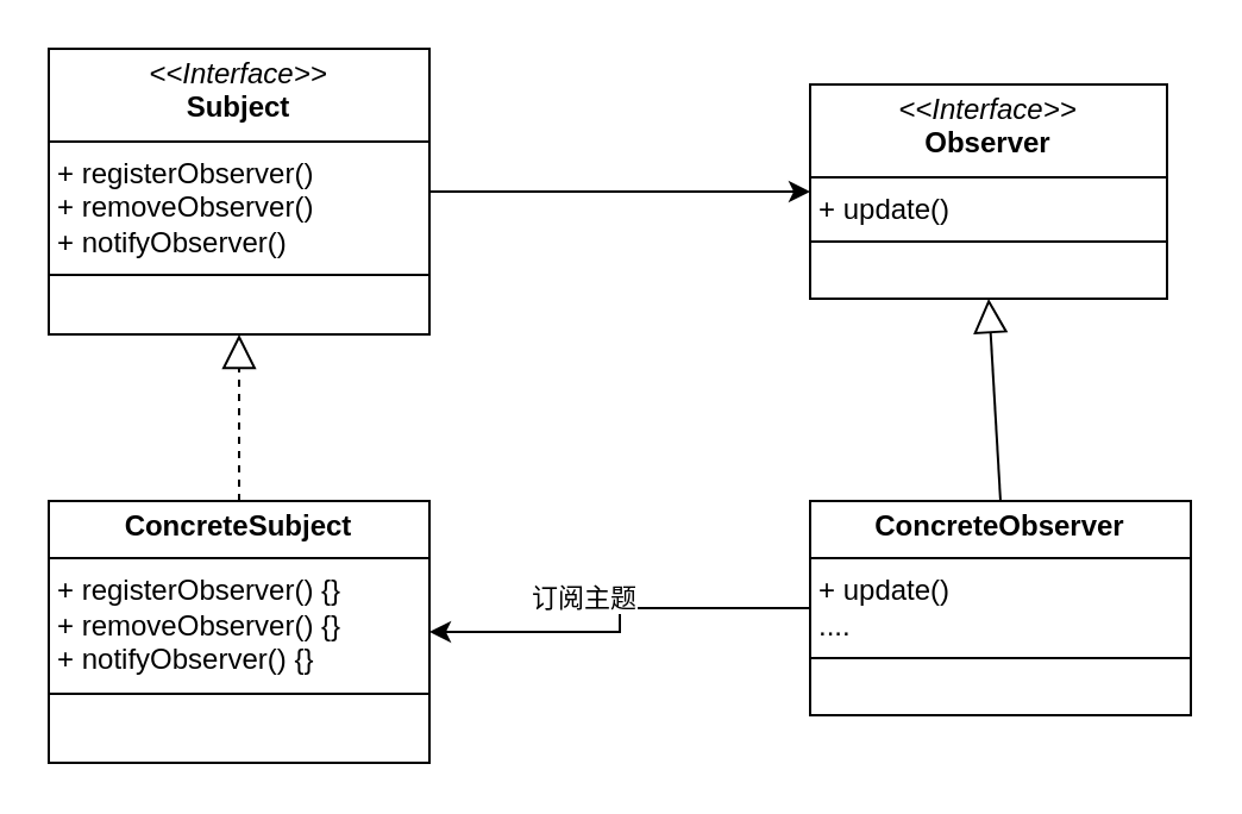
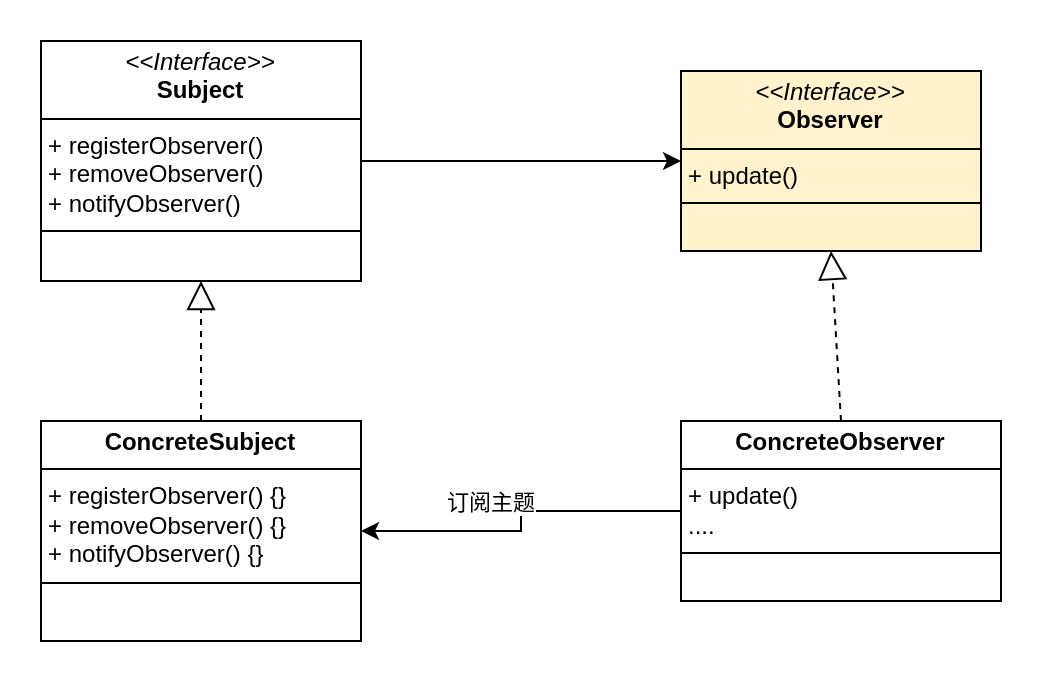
  <mxCell id="0" />
  <mxCell id="1" parent="0" />
  <mxCell id="2" style="edgeStyle=orthogonalEdgeStyle;rounded=0;orthogonalLoop=1;jettySize=auto;html=1;" edge="1" parent="1" source="3" target="6"><mxGeometry relative="1" as="geometry" /></mxCell>
  <mxCell id="3" value="&lt;p style=&quot;margin:0px;margin-top:4px;text-align:center;&quot;&gt;&lt;i&gt;&amp;lt;&amp;lt;Interface&amp;gt;&amp;gt;&lt;/i&gt;&lt;br&gt;&lt;b&gt;Subject&lt;/b&gt;&lt;/p&gt;&lt;hr size=&quot;1&quot; style=&quot;border-style:solid;&quot;&gt;&lt;p style=&quot;margin:0px;margin-left:4px;&quot;&gt;+ registerObserver()&lt;br&gt;+ removeObserver()&lt;/p&gt;&lt;p style=&quot;margin:0px;margin-left:4px;&quot;&gt;+ notifyObserver()&lt;/p&gt;&lt;hr size=&quot;1&quot; style=&quot;border-style:solid;&quot;&gt;&lt;p style=&quot;margin:0px;margin-left:4px;&quot;&gt;&lt;br&gt;&lt;/p&gt;" style="verticalAlign=top;align=left;overflow=fill;html=1;whiteSpace=wrap;" vertex="1" parent="1"><mxGeometry x="20" y="20" width="160" height="120" as="geometry" /></mxCell>
  <mxCell id="4" value="&lt;p style=&quot;margin:0px;margin-top:4px;text-align:center;&quot;&gt;&lt;b&gt;ConcreteSubject&lt;/b&gt;&lt;/p&gt;&lt;hr size=&quot;1&quot; style=&quot;border-style:solid;&quot;&gt;&lt;p style=&quot;margin:0px;margin-left:4px;&quot;&gt;+ registerObserver() {}&lt;/p&gt;&lt;p style=&quot;margin:0px;margin-left:4px;&quot;&gt;+ removeObserver() {}&lt;/p&gt;&lt;p style=&quot;margin:0px;margin-left:4px;&quot;&gt;+ notifyObserver() {}&lt;/p&gt;&lt;hr size=&quot;1&quot; style=&quot;border-style:solid;&quot;&gt;&lt;p style=&quot;margin:0px;margin-left:4px;&quot;&gt;&lt;br&gt;&lt;/p&gt;" style="verticalAlign=top;align=left;overflow=fill;html=1;whiteSpace=wrap;" vertex="1" parent="1"><mxGeometry x="20" y="210" width="160" height="110" as="geometry" /></mxCell>
  <mxCell id="5" value="" style="endArrow=block;dashed=1;endFill=0;endSize=12;html=1;rounded=0;exitX=0.5;exitY=0;exitDx=0;exitDy=0;entryX=0.5;entryY=1;entryDx=0;entryDy=0;" edge="1" parent="1" source="4" target="3"><mxGeometry width="160" relative="1" as="geometry"><mxPoint x="225" y="190" as="sourcePoint" /><mxPoint x="385" y="190" as="targetPoint" /></mxGeometry></mxCell>
- <mxCell id="6" value="&lt;p style=&quot;margin:0px;margin-top:4px;text-align:center;&quot;&gt;&lt;i&gt;&amp;lt;&amp;lt;Interface&amp;gt;&amp;gt;&lt;/i&gt;&lt;br&gt;&lt;b&gt;Observer&lt;/b&gt;&lt;/p&gt;&lt;hr size=&quot;1&quot; style=&quot;border-style:solid;&quot;&gt;&lt;p style=&quot;margin:0px;margin-left:4px;&quot;&gt;+ update()&lt;br&gt;&lt;/p&gt;&lt;hr size=&quot;1&quot; style=&quot;border-style:solid;&quot;&gt;&lt;p style=&quot;margin:0px;margin-left:4px;&quot;&gt;&lt;br&gt;&lt;/p&gt;" style="verticalAlign=top;align=left;overflow=fill;html=1;whiteSpace=wrap;" vertex="1" parent="1"><mxGeometry x="340" y="35" width="150" height="90" as="geometry" /></mxCell>
+ <mxCell id="6" value="&lt;p style=&quot;margin:0px;margin-top:4px;text-align:center;&quot;&gt;&lt;i&gt;&amp;lt;&amp;lt;Interface&amp;gt;&amp;gt;&lt;/i&gt;&lt;br&gt;&lt;b&gt;Observer&lt;/b&gt;&lt;/p&gt;&lt;hr size=&quot;1&quot; style=&quot;border-style:solid;&quot;&gt;&lt;p style=&quot;margin:0px;margin-left:4px;&quot;&gt;+ update()&lt;br&gt;&lt;/p&gt;&lt;hr size=&quot;1&quot; style=&quot;border-style:solid;&quot;&gt;&lt;p style=&quot;margin:0px;margin-left:4px;&quot;&gt;&lt;br&gt;&lt;/p&gt;" style="verticalAlign=top;align=left;overflow=fill;html=1;whiteSpace=wrap;fillColor=#fff2cc;" vertex="1" parent="1"><mxGeometry x="340" y="35" width="150" height="90" as="geometry" /></mxCell>
  <mxCell id="7" style="edgeStyle=orthogonalEdgeStyle;rounded=0;orthogonalLoop=1;jettySize=auto;html=1;" edge="1" parent="1" source="9" target="4"><mxGeometry relative="1" as="geometry" /></mxCell>
  <mxCell id="8" value="订阅主题" style="edgeLabel;html=1;align=center;verticalAlign=middle;resizable=0;points=[];" vertex="1" connectable="0" parent="7"><mxGeometry x="0.252" relative="1" as="geometry"><mxPoint y="-15" as="offset" /></mxGeometry></mxCell>
  <mxCell id="9" value="&lt;p style=&quot;margin:0px;margin-top:4px;text-align:center;&quot;&gt;&lt;b&gt;ConcreteObserver&lt;/b&gt;&lt;/p&gt;&lt;hr size=&quot;1&quot; style=&quot;border-style:solid;&quot;&gt;&lt;p style=&quot;margin:0px;margin-left:4px;&quot;&gt;+ update()&lt;br&gt;&lt;/p&gt;&lt;p style=&quot;margin:0px;margin-left:4px;&quot;&gt;....&lt;/p&gt;&lt;hr size=&quot;1&quot; style=&quot;border-style:solid;&quot;&gt;&lt;p style=&quot;margin:0px;margin-left:4px;&quot;&gt;&lt;br&gt;&lt;/p&gt;" style="verticalAlign=top;align=left;overflow=fill;html=1;whiteSpace=wrap;" vertex="1" parent="1"><mxGeometry x="340" y="210" width="160" height="90" as="geometry" /></mxCell>
- <mxCell id="10" value="" style="endArrow=block;dashed=0;endFill=0;endSize=12;html=1;rounded=0;exitX=0.5;exitY=0;exitDx=0;exitDy=0;entryX=0.5;entryY=1;entryDx=0;entryDy=0;" edge="1" parent="1" source="9" target="6"><mxGeometry width="160" relative="1" as="geometry"><mxPoint x="455" y="160" as="sourcePoint" /><mxPoint x="615" y="160" as="targetPoint" /></mxGeometry></mxCell>
+ <mxCell id="10" value="" style="endArrow=block;dashed=1;endFill=0;endSize=12;html=1;rounded=0;exitX=0.5;exitY=0;exitDx=0;exitDy=0;entryX=0.5;entryY=1;entryDx=0;entryDy=0;" edge="1" parent="1" source="9" target="6"><mxGeometry width="160" relative="1" as="geometry"><mxPoint x="455" y="160" as="sourcePoint" /><mxPoint x="615" y="160" as="targetPoint" /></mxGeometry></mxCell>
